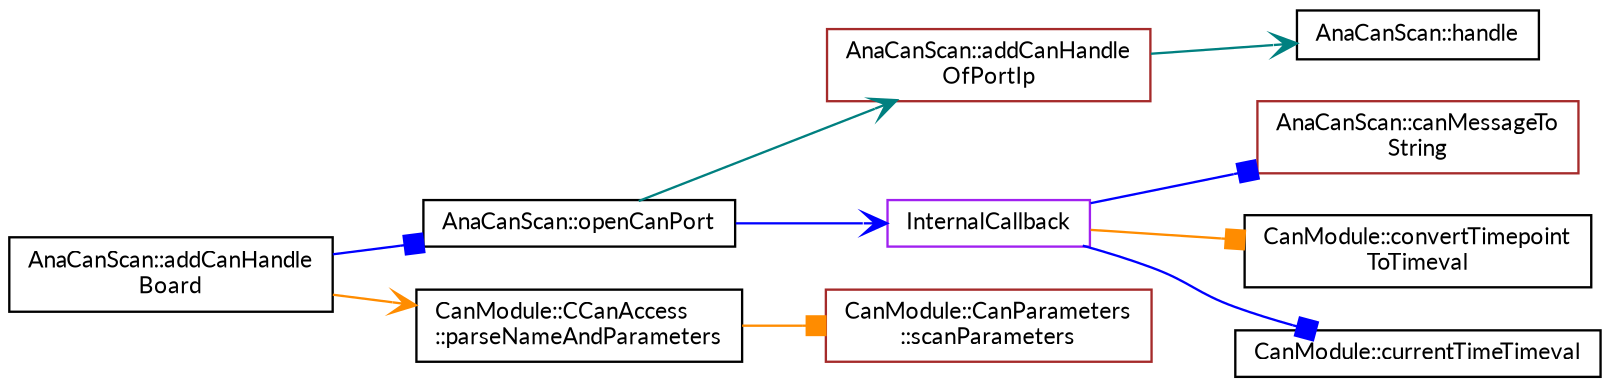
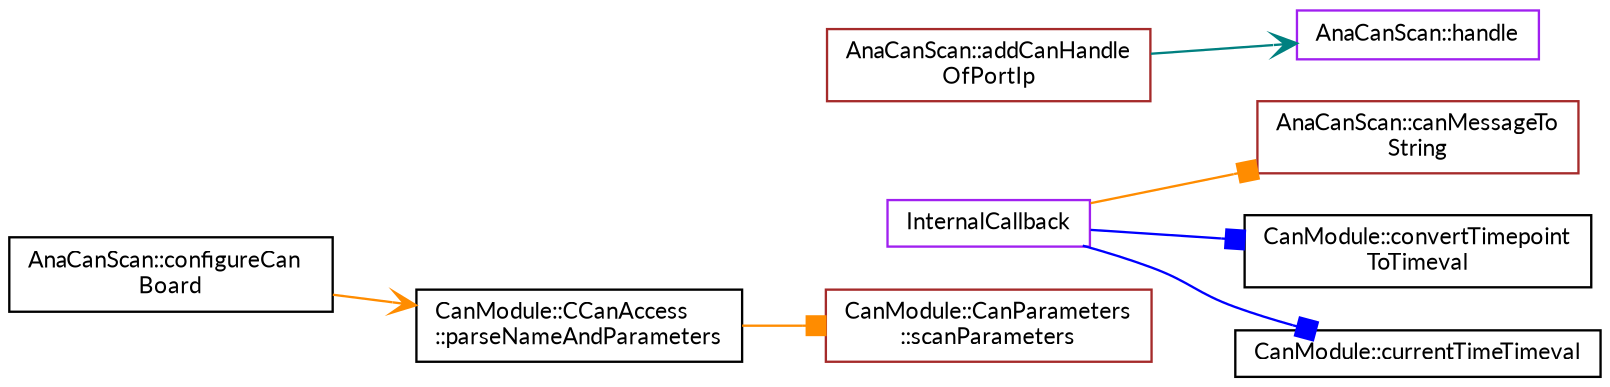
  digraph {
    fontname=Lato
    rankdir=LR
    node [color=black fillcolor=white fontname=Lato fontsize=10 shape=record style=filled]
    edge [arrowhead=box color=blue fontname=Lato fontsize=10 labelfontname=Helvetica labelfontsize=10 style=solid]
-   n1 [height=0.2 label="AnaCanScan::addCanHandle\lBoard" width=0.4]
-   n2 [height=0.2 label="AnaCanScan::openCanPort" width=0.4]
+   n1 [height=0.2 label="AnaCanScan::configureCan\lBoard" width=0.4]
    n3 [height=0.2 label="CanModule::CCanAccess\l::parseNameAndParameters" width=0.4]
    n4 [color=brown height=0.2 label="AnaCanScan::addCanHandle\lOfPortIp" width=0.4]
    n5 [color=purple height=0.2 label=InternalCallback width=0.4]
    n6 [color=brown height=0.2 label="CanModule::CanParameters\l::scanParameters" width=0.4]
-   n7 [height=0.2 label="AnaCanScan::handle" width=0.4]
+   n7 [color=purple height=0.2 label="AnaCanScan::handle" width=0.4]
    n8 [color=brown height=0.2 label="AnaCanScan::canMessageTo\lString" width=0.4]
    n9 [height=0.2 label="CanModule::convertTimepoint\lToTimeval" width=0.4]
    n10 [height=0.2 label="CanModule::currentTimeTimeval" width=0.4]
-   n1 -> n2
    n1 -> n3 [arrowhead=vee color=darkorange]
-   n2 -> n4 [arrowhead=vee color=teal]
-   n2 -> n5 [arrowhead=vee]
    n3 -> n6 [color=darkorange]
    n4 -> n7 [arrowhead=vee color=teal]
-   n5 -> n8
-   n5 -> n9 [color=darkorange]
+   n5 -> n8 [color=darkorange]
+   n5 -> n9
    n5 -> n10
  }
